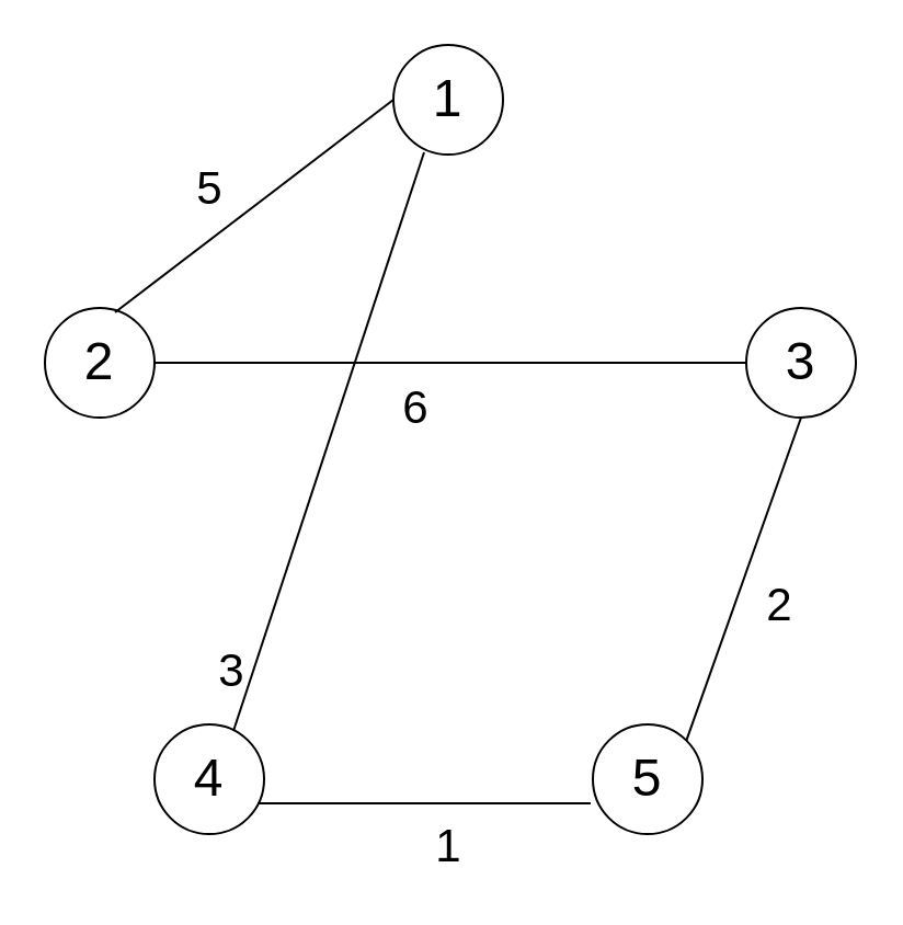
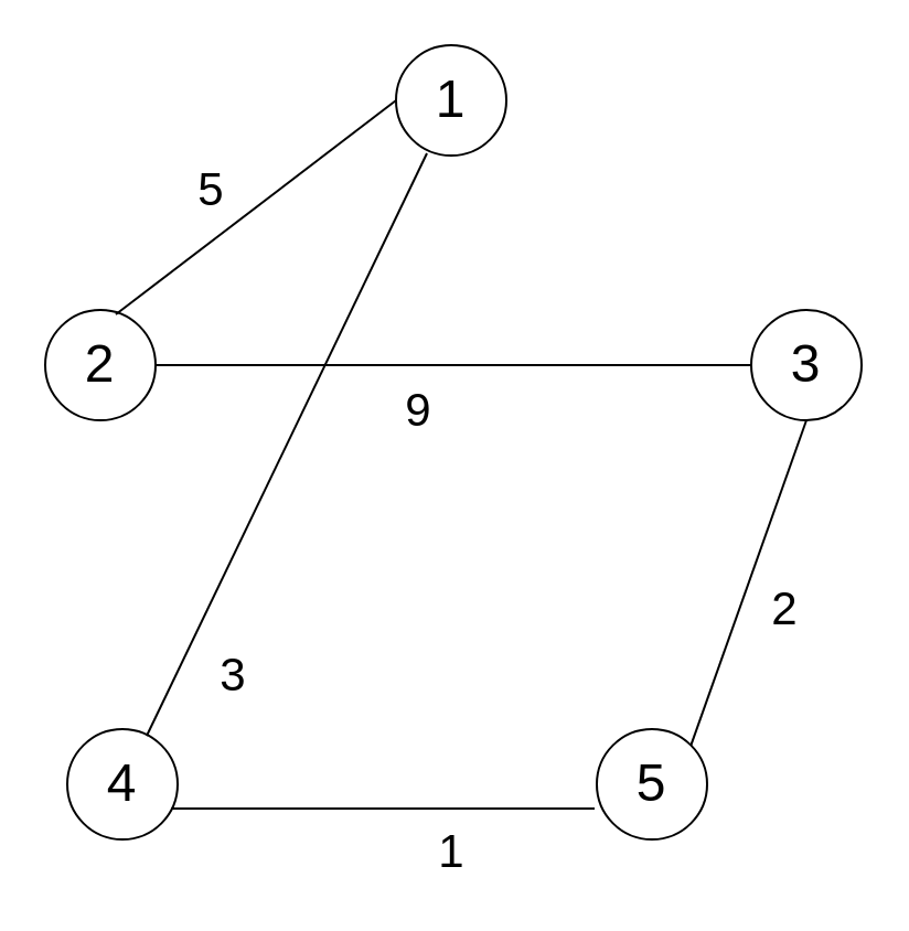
  <mxCell id="0" />
  <mxCell id="1" parent="0" />
  <mxCell id="2" value="1" style="ellipse;whiteSpace=wrap;html=1;aspect=fixed;fontSize=24;" vertex="1" parent="1"><mxGeometry x="179" y="20" width="50" height="50" as="geometry" /></mxCell>
  <mxCell id="3" value="2" style="ellipse;whiteSpace=wrap;html=1;aspect=fixed;fontSize=24;" vertex="1" parent="1"><mxGeometry x="20" y="140" width="50" height="50" as="geometry" /></mxCell>
  <mxCell id="4" value="3" style="ellipse;whiteSpace=wrap;html=1;aspect=fixed;fontSize=24;" vertex="1" parent="1"><mxGeometry x="340" y="140" width="50" height="50" as="geometry" /></mxCell>
- <mxCell id="5" value="4" style="ellipse;whiteSpace=wrap;html=1;aspect=fixed;fontSize=24;" vertex="1" parent="1"><mxGeometry x="70" y="330" width="50" height="50" as="geometry" /></mxCell>
+ <mxCell id="5" value="4" style="ellipse;whiteSpace=wrap;html=1;aspect=fixed;fontSize=24;" vertex="1" parent="1"><mxGeometry x="30" y="330" width="50" height="50" as="geometry" /></mxCell>
  <mxCell id="6" value="5" style="ellipse;whiteSpace=wrap;html=1;aspect=fixed;fontSize=24;" vertex="1" parent="1"><mxGeometry x="270" y="330" width="50" height="50" as="geometry" /></mxCell>
  <mxCell id="7" value="" style="endArrow=none;html=1;fontSize=24;exitX=0.64;exitY=0.04;exitDx=0;exitDy=0;exitPerimeter=0;entryX=0;entryY=0.5;entryDx=0;entryDy=0;" edge="1" parent="1" source="3" target="2"><mxGeometry width="50" height="50" relative="1" as="geometry"><mxPoint x="350" y="144" as="sourcePoint" /><mxPoint x="230" y="50" as="targetPoint" /></mxGeometry></mxCell>
  <mxCell id="8" value="5" style="text;html=1;align=center;verticalAlign=middle;resizable=0;points=[];autosize=1;strokeColor=none;fontSize=21;" vertex="1" parent="1"><mxGeometry x="80" y="70" width="30" height="30" as="geometry" /></mxCell>
  <mxCell id="9" value="" style="endArrow=none;html=1;fontSize=24;entryX=0.28;entryY=0.98;entryDx=0;entryDy=0;entryPerimeter=0;exitX=0.72;exitY=0.06;exitDx=0;exitDy=0;exitPerimeter=0;" edge="1" parent="1" source="5" target="2"><mxGeometry width="50" height="50" relative="1" as="geometry"><mxPoint x="290" y="300" as="sourcePoint" /><mxPoint x="340" y="250" as="targetPoint" /></mxGeometry></mxCell>
  <mxCell id="10" value="3" style="text;html=1;align=center;verticalAlign=middle;resizable=0;points=[];autosize=1;strokeColor=none;fontSize=21;" vertex="1" parent="1"><mxGeometry x="90" y="290" width="30" height="30" as="geometry" /></mxCell>
  <mxCell id="11" value="" style="endArrow=none;html=1;fontSize=24;exitX=1;exitY=0.5;exitDx=0;exitDy=0;entryX=0;entryY=0.5;entryDx=0;entryDy=0;" edge="1" parent="1" source="3" target="4"><mxGeometry width="50" height="50" relative="1" as="geometry"><mxPoint x="290" y="300" as="sourcePoint" /><mxPoint x="340" y="250" as="targetPoint" /></mxGeometry></mxCell>
- <mxCell id="12" value="6" style="text;html=1;align=center;verticalAlign=middle;resizable=0;points=[];autosize=1;strokeColor=none;fontSize=21;" vertex="1" parent="1"><mxGeometry x="174" y="170" width="30" height="30" as="geometry" /></mxCell>
+ <mxCell id="12" value="9" style="text;html=1;align=center;verticalAlign=middle;resizable=0;points=[];autosize=1;strokeColor=none;fontSize=21;" vertex="1" parent="1"><mxGeometry x="174" y="170" width="30" height="30" as="geometry" /></mxCell>
  <mxCell id="13" value="" style="endArrow=none;html=1;fontSize=21;exitX=1;exitY=0;exitDx=0;exitDy=0;entryX=0.5;entryY=1;entryDx=0;entryDy=0;" edge="1" parent="1" source="6" target="4"><mxGeometry width="50" height="50" relative="1" as="geometry"><mxPoint x="290" y="300" as="sourcePoint" /><mxPoint x="365" y="200" as="targetPoint" /></mxGeometry></mxCell>
  <mxCell id="14" value="2" style="text;html=1;align=center;verticalAlign=middle;resizable=0;points=[];autosize=1;strokeColor=none;fontSize=21;" vertex="1" parent="1"><mxGeometry x="340" y="260" width="30" height="30" as="geometry" /></mxCell>
  <mxCell id="15" value="" style="endArrow=none;html=1;fontSize=21;exitX=0.94;exitY=0.72;exitDx=0;exitDy=0;exitPerimeter=0;entryX=-0.02;entryY=0.72;entryDx=0;entryDy=0;entryPerimeter=0;" edge="1" parent="1" source="5" target="6"><mxGeometry width="50" height="50" relative="1" as="geometry"><mxPoint x="430" y="230" as="sourcePoint" /><mxPoint x="480" y="180" as="targetPoint" /></mxGeometry></mxCell>
  <mxCell id="16" value="1" style="text;html=1;align=center;verticalAlign=middle;resizable=0;points=[];autosize=1;strokeColor=none;fontSize=21;" vertex="1" parent="1"><mxGeometry x="189" y="370" width="30" height="30" as="geometry" /></mxCell>
